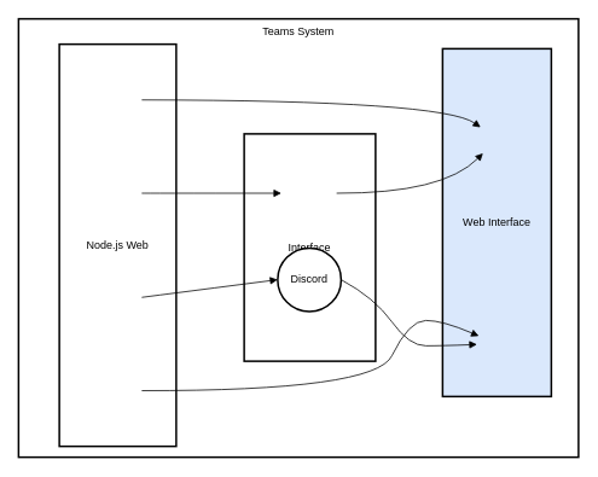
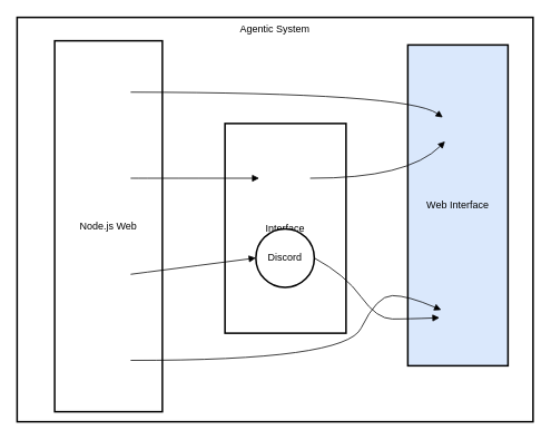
  <mxCell id="0" />
  <mxCell id="1" parent="0" />
- <mxCell id="2" value="Teams System" style="whiteSpace=wrap;strokeWidth=2;verticalAlign=top;" vertex="1" parent="1"><mxGeometry x="20" y="20" width="618" height="484" as="geometry" /></mxCell>
+ <mxCell id="2" value="Agentic System" style="whiteSpace=wrap;strokeWidth=2;verticalAlign=top;" vertex="1" parent="1"><mxGeometry x="20" y="20" width="618" height="484" as="geometry" /></mxCell>
  <mxCell id="3" value="Teams" style="ellipse;aspect=fixed;strokeWidth=2;whiteSpace=wrap;" vertex="1" parent="2"><mxGeometry x="290" y="162" width="61" height="61" as="geometry" /></mxCell>
  <mxCell id="4" value="Interface" style="whiteSpace=wrap;strokeWidth=2;" vertex="1" parent="2"><mxGeometry x="249" y="127" width="145" height="251" as="geometry" /></mxCell>
  <mxCell id="5" value="API 1" style="ellipse;aspect=fixed;strokeWidth=2;whiteSpace=wrap;" vertex="1" parent="2"><mxGeometry x="83" y="63" width="53" height="53" as="geometry" /></mxCell>
  <mxCell id="6" value="UI 1" style="ellipse;aspect=fixed;strokeWidth=2;whiteSpace=wrap;" vertex="1" parent="2"><mxGeometry x="506" y="110" width="45" height="45" as="geometry" /></mxCell>
  <mxCell id="7" value="API 2" style="ellipse;aspect=fixed;strokeWidth=2;whiteSpace=wrap;" vertex="1" parent="2"><mxGeometry x="83" y="384" width="53" height="53" as="geometry" /></mxCell>
  <mxCell id="8" value="UI 2" style="ellipse;aspect=fixed;strokeWidth=2;whiteSpace=wrap;" vertex="1" parent="2"><mxGeometry x="506" y="337" width="45" height="45" as="geometry" /></mxCell>
  <mxCell id="9" value="API 3" style="ellipse;aspect=fixed;strokeWidth=2;whiteSpace=wrap;" vertex="1" parent="2"><mxGeometry x="83" y="166" width="53" height="53" as="geometry" /></mxCell>
  <mxCell id="10" value="API 4" style="ellipse;aspect=fixed;strokeWidth=2;whiteSpace=wrap;" vertex="1" parent="2"><mxGeometry x="83" y="281" width="53" height="53" as="geometry" /></mxCell>
  <mxCell id="11" value="Discord" style="ellipse;aspect=fixed;strokeWidth=2;whiteSpace=wrap;" vertex="1" parent="2"><mxGeometry x="286" y="253" width="70" height="70" as="geometry" /></mxCell>
  <mxCell id="12" value="Web Interface" style="whiteSpace=wrap;strokeWidth=2;fillColor=#dae8fc;" vertex="1" parent="2"><mxGeometry x="468" y="33" width="120" height="384" as="geometry" /></mxCell>
  <mxCell id="13" value="Node.js Web" style="whiteSpace=wrap;strokeWidth=2;" vertex="1" parent="2"><mxGeometry x="45" y="28" width="129" height="444" as="geometry" /></mxCell>
  <mxCell id="14" value="" style="curved=1;startArrow=none;endArrow=block;exitX=1;exitY=0.5;entryX=-0.01;entryY=0.15;" edge="1" parent="2" source="5" target="6"><mxGeometry relative="1" as="geometry"><Array as="points"><mxPoint x="468" y="90" /></Array></mxGeometry></mxCell>
  <mxCell id="15" value="" style="curved=1;startArrow=none;endArrow=block;exitX=1;exitY=0.51;entryX=-0.01;entryY=0.27;" edge="1" parent="2" source="7" target="8"><mxGeometry relative="1" as="geometry"><Array as="points"><mxPoint x="393" y="411" /><mxPoint x="431" y="333" /><mxPoint x="468" y="333" /></Array></mxGeometry></mxCell>
  <mxCell id="16" value="" style="curved=1;startArrow=none;endArrow=block;exitX=1;exitY=0.5;entryX=0;entryY=0.5;" edge="1" parent="2" source="9" target="3"><mxGeometry relative="1" as="geometry"><Array as="points" /></mxGeometry></mxCell>
  <mxCell id="17" value="" style="curved=1;startArrow=none;endArrow=block;exitX=1;exitY=0.51;entryX=0;entryY=0.5;" edge="1" parent="2" source="10" target="11"><mxGeometry relative="1" as="geometry"><Array as="points" /></mxGeometry></mxCell>
  <mxCell id="18" value="" style="curved=1;startArrow=none;endArrow=block;exitX=1.01;exitY=0.5;entryX=-0.01;entryY=1.01;" edge="1" parent="2" source="3" target="6"><mxGeometry relative="1" as="geometry"><Array as="points"><mxPoint x="468" y="193" /></Array></mxGeometry></mxCell>
  <mxCell id="19" value="" style="curved=1;startArrow=none;endArrow=block;exitX=0.99;exitY=0.5;entryX=-0.01;entryY=0.51;" edge="1" parent="2" source="11" target="8"><mxGeometry relative="1" as="geometry"><Array as="points"><mxPoint x="393" y="308" /><mxPoint x="431" y="361" /><mxPoint x="468" y="361" /></Array></mxGeometry></mxCell>
